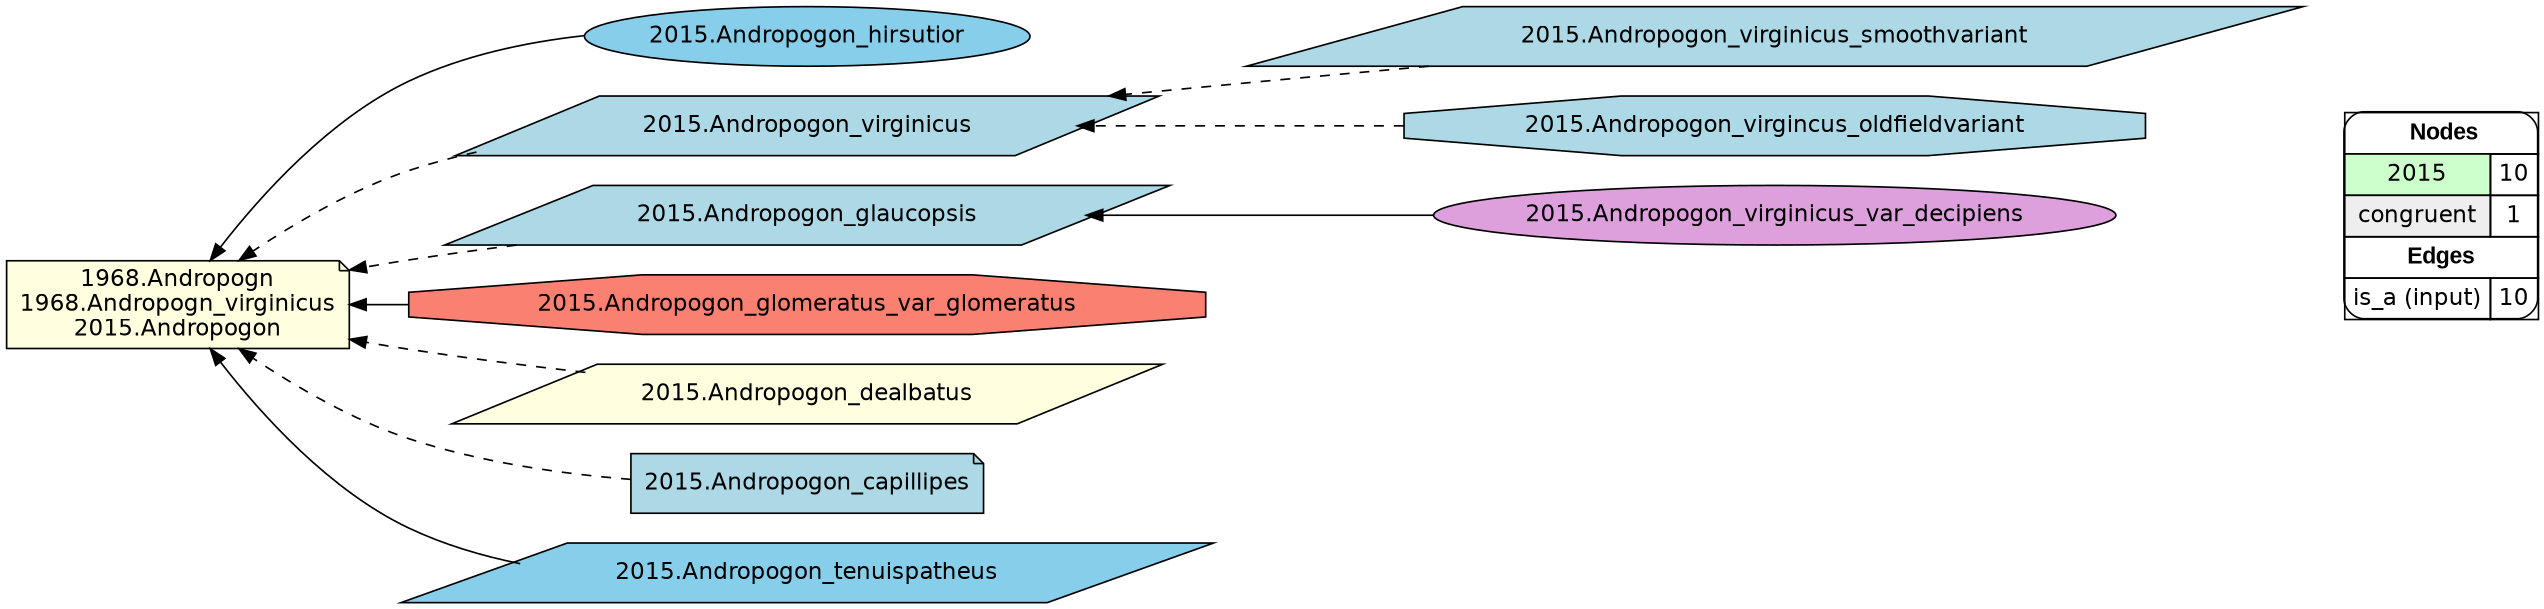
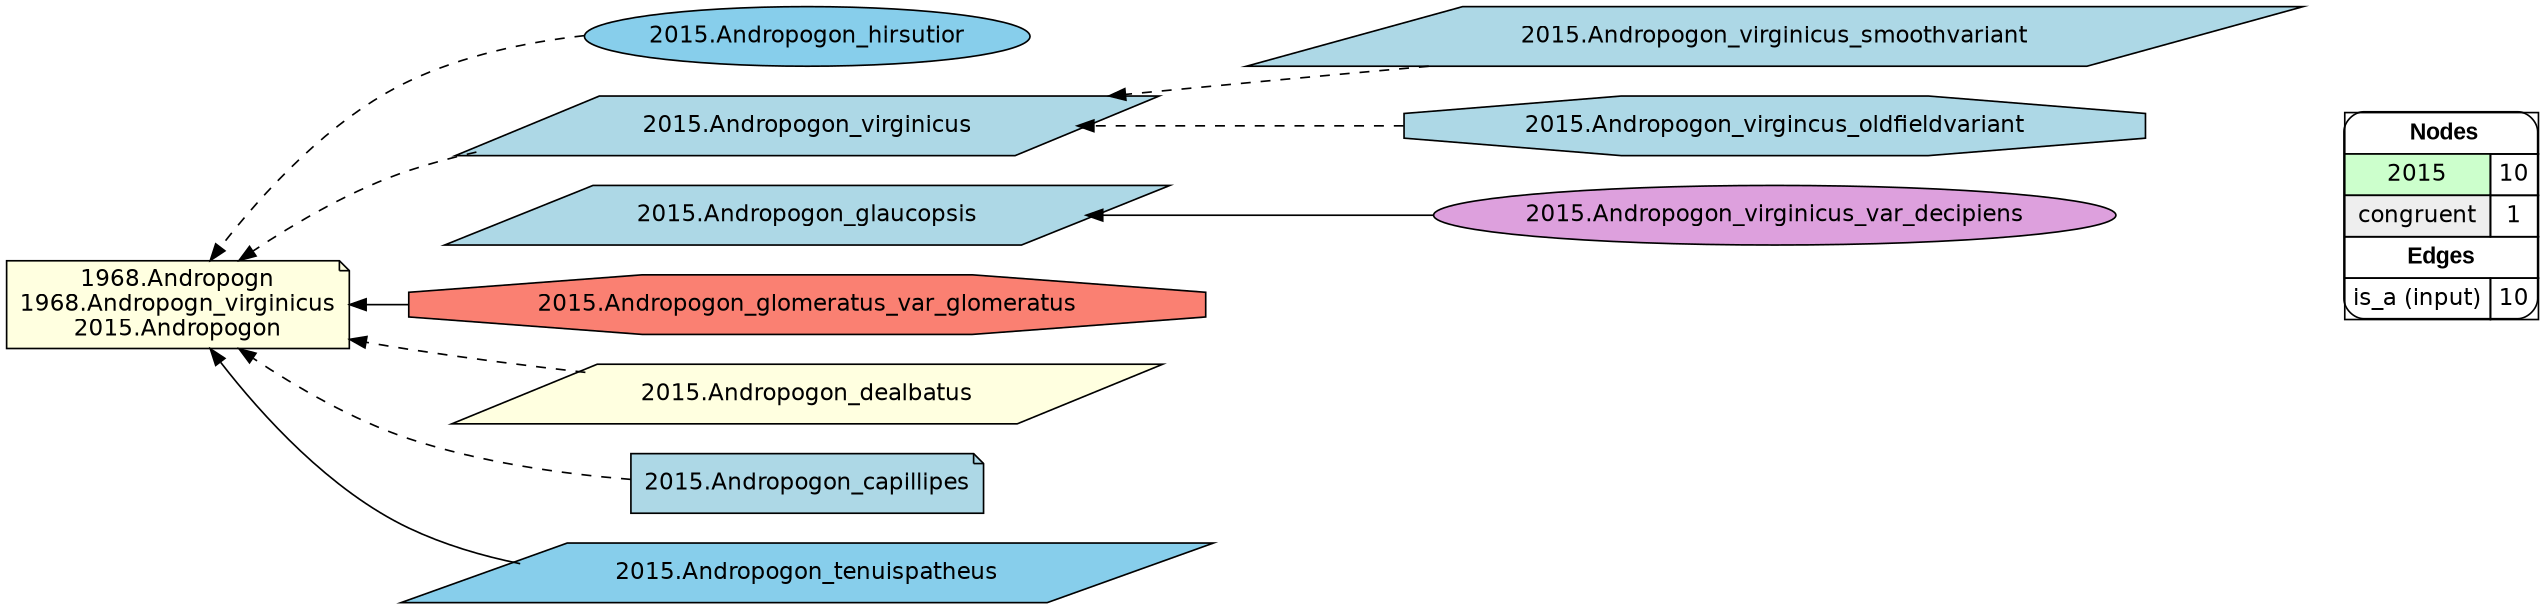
  digraph {
    rankdir=RL
    node [fillcolor=lightblue fontname=helvetica shape=parallelogram style=filled]
    edge [arrowhead=normal color="#000000" constraint=true penwidth=1 style=dashed]
    n1 [fillcolor=white label=<   <TABLE BORDER="0" CELLBORDER="1" CELLSPACING="0" CELLPADDING="4">  <TR> <TD COLSPAN="2"><font face="Arial Black"> Nodes</font></TD> </TR>  <TR>   <TD bgcolor="#CCFFCC" fontname="helvetica">2015</TD>   <TD>10</TD>   </TR>  <TR>   <TD bgcolor="#EEEEEE" fontname="helvetica">congruent</TD>   <TD>1</TD>   </TR>  <TR> <TD COLSPAN="2"><font face = "Arial Black"> Edges </font></TD> </TR>  <TR>   <TD><font color ="#000000">is_a (input)</font></TD><TD>10</TD> </TR> </TABLE>   > margin=0 shape=box style="filled,rounded"]
    "2015.Andropogon_hirsutior" [fillcolor=skyblue shape=ellipse]
    "1968.Andropogn\n1968.Andropogn_virginicus\n2015.Andropogon" [fillcolor=lightyellow shape=note style="filled,rounded"]
    "2015.Andropogon_virginicus_smoothvariant"
    "2015.Andropogon_virginicus"
    "2015.Andropogon_glaucopsis"
    "2015.Andropogon_glomeratus_var_glomeratus" [fillcolor=salmon shape=octagon]
    "2015.Andropogon_dealbatus" [fillcolor=lightyellow]
    "2015.Andropogon_capillipes" [shape=note]
    "2015.Andropogon_virginicus_var_decipiens" [fillcolor=plum shape=ellipse]
    "2015.Andropogon_virgincus_oldfieldvariant" [shape=octagon]
    "2015.Andropogon_tenuispatheus" [fillcolor=skyblue]
    subgraph sub_1 {
      rank=source
      n1
    }
-   "2015.Andropogon_hirsutior" -> "1968.Andropogn\n1968.Andropogn_virginicus\n2015.Andropogon" [style=bold]
+   "2015.Andropogon_hirsutior" -> "1968.Andropogn\n1968.Andropogn_virginicus\n2015.Andropogon"
    "2015.Andropogon_virginicus_smoothvariant" -> "2015.Andropogon_virginicus"
    "2015.Andropogon_virginicus" -> "1968.Andropogn\n1968.Andropogn_virginicus\n2015.Andropogon"
-   "2015.Andropogon_glaucopsis" -> "1968.Andropogn\n1968.Andropogn_virginicus\n2015.Andropogon"
    "2015.Andropogon_glomeratus_var_glomeratus" -> "1968.Andropogn\n1968.Andropogn_virginicus\n2015.Andropogon" [style=solid]
    "2015.Andropogon_dealbatus" -> "1968.Andropogn\n1968.Andropogn_virginicus\n2015.Andropogon"
    "2015.Andropogon_capillipes" -> "1968.Andropogn\n1968.Andropogn_virginicus\n2015.Andropogon"
    "2015.Andropogon_virginicus_var_decipiens" -> "2015.Andropogon_glaucopsis" [style=bold]
    "2015.Andropogon_virgincus_oldfieldvariant" -> "2015.Andropogon_virginicus"
    "2015.Andropogon_tenuispatheus" -> "1968.Andropogn\n1968.Andropogn_virginicus\n2015.Andropogon" [style=bold]
  }
